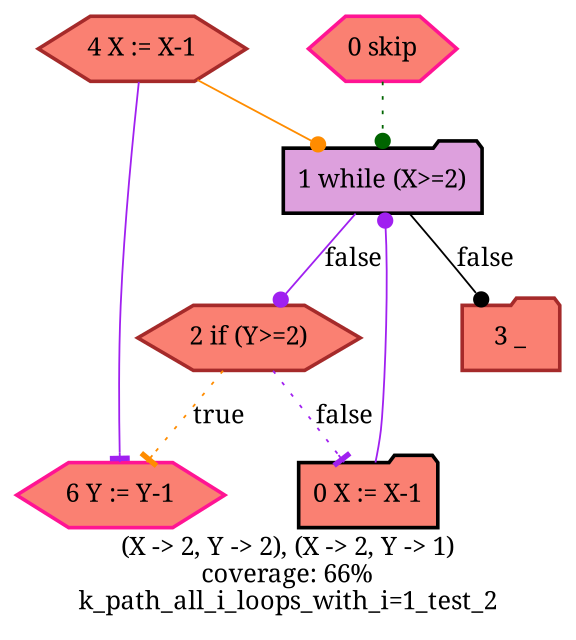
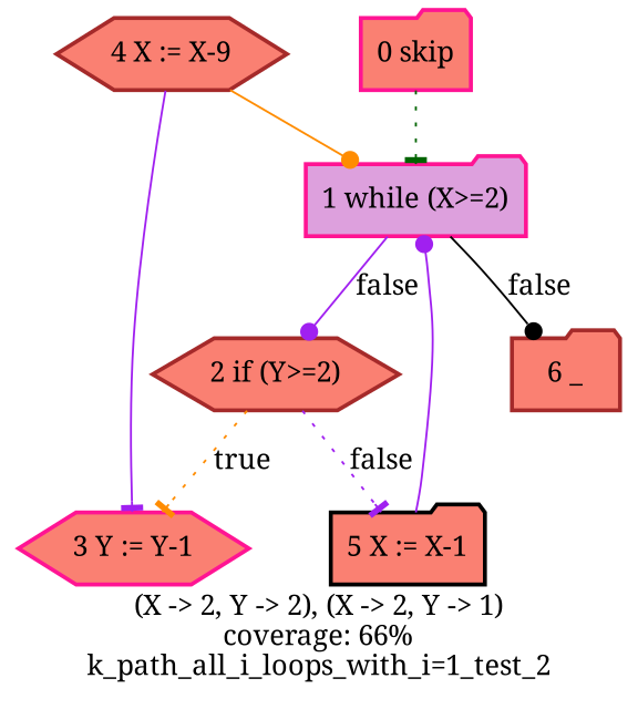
  digraph {
    fontname="Noto Serif"
    label="(X -> 2, Y -> 2), (X -> 2, Y -> 1)\ncoverage: 66%\nk_path_all_i_loops_with_i=1_test_2"
    node [color=brown fillcolor=salmon fontname="Noto Serif" shape=folder style="bold,filled"]
    edge [arrowhead=dot color=purple fontname="Noto Serif" style=solid]
-   "1 while (X>=2)" [color=black fillcolor=plum]
-   "6 _" [label="3 _"]
+   "1 while (X>=2)" [color=deeppink fillcolor=plum]
+   "6 _"
    "2 if (Y>=2)" [shape=hexagon]
-   "3 Y := Y-1" [color=deeppink shape=hexagon label="6 Y := Y-1"]
-   "5 X := X-1" [color=black label="0 X := X-1"]
-   "4 X := X-1" [shape=hexagon]
-   "0 skip" [color=deeppink shape=hexagon]
+   "3 Y := Y-1" [color=deeppink shape=hexagon]
+   "5 X := X-1" [color=black]
+   "4 X := X-1" [shape=hexagon label="4 X := X-9"]
+   "0 skip" [color=deeppink]
    "1 while (X>=2)" -> "6 _" [color=black label=false]
    "1 while (X>=2)" -> "2 if (Y>=2)" [label=false]
    "2 if (Y>=2)" -> "3 Y := Y-1" [arrowhead=tee color=darkorange label=true style=dotted]
    "2 if (Y>=2)" -> "5 X := X-1" [arrowhead=tee label=false style=dotted]
    "5 X := X-1" -> "1 while (X>=2)"
    "4 X := X-1" -> "1 while (X>=2)" [color=darkorange]
    "4 X := X-1" -> "3 Y := Y-1" [arrowhead=tee]
-   "0 skip" -> "1 while (X>=2)" [color=darkgreen style=dotted]
+   "0 skip" -> "1 while (X>=2)" [arrowhead=tee color=darkgreen style=dotted]
  }
